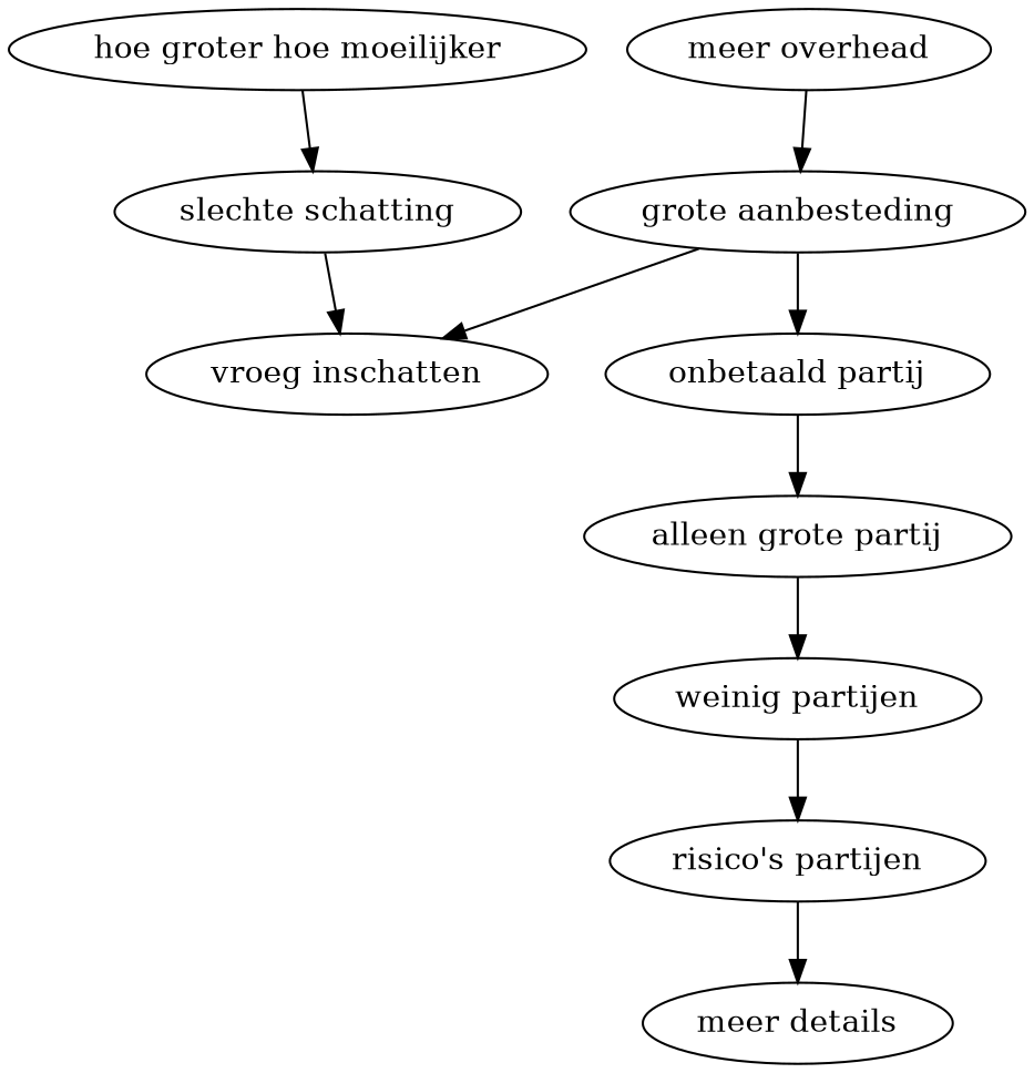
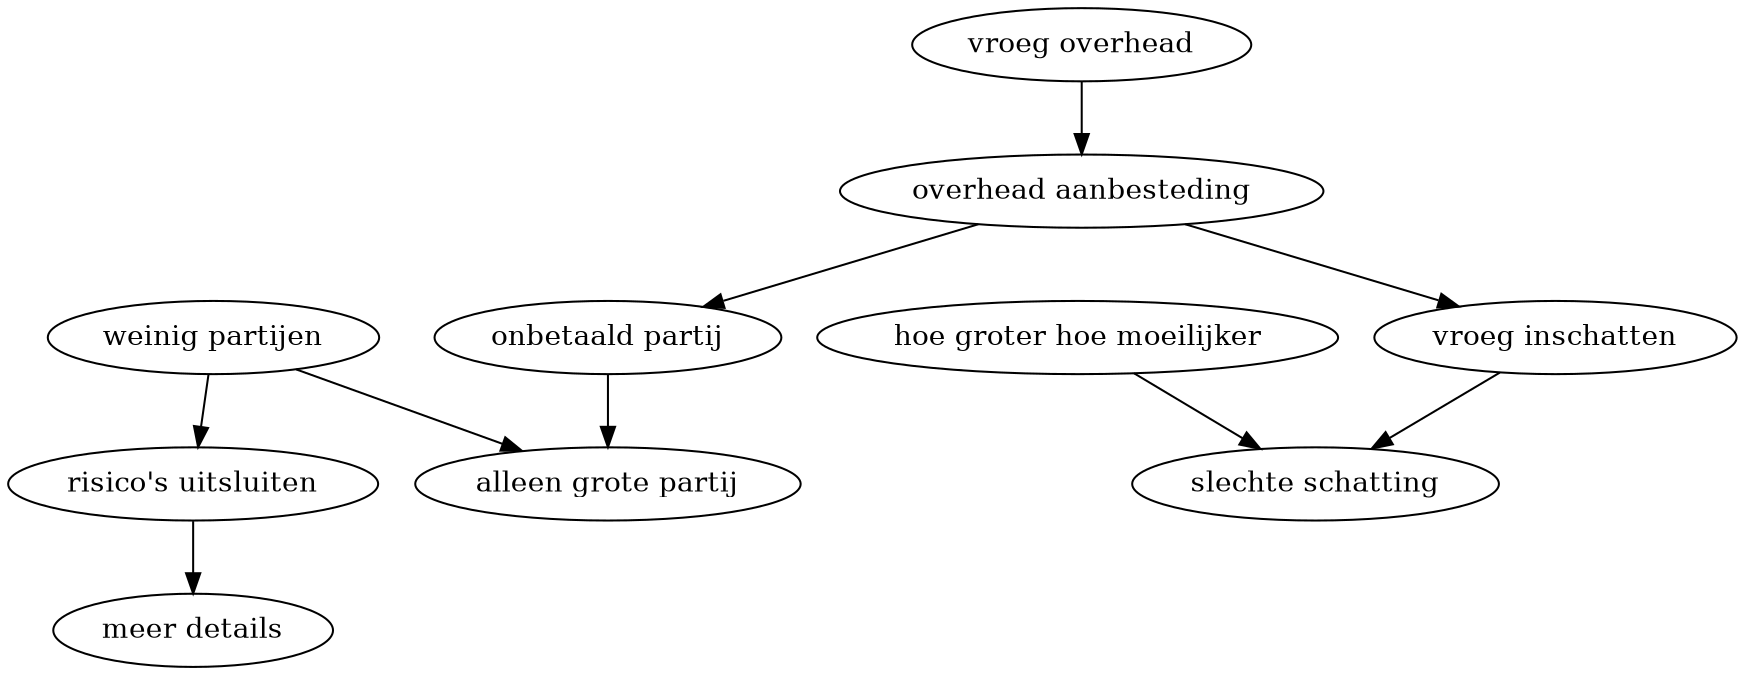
  digraph {
    n1 [label="onbetaald partij"]
-   "grote aanbesteding"
+   "grote aanbesteding" [label="overhead aanbesteding"]
    "vroeg inschatten"
    "alleen grote partij"
    "slechte schatting"
    "weinig partijen"
-   "risico's uitsluiten" [label="risico's partijen"]
+   "risico's uitsluiten"
    "meer details"
    "hoe groter hoe moeilijker"
-   "meer overhead"
+   "meer overhead" [label="vroeg overhead"]
    n1 -> "alleen grote partij"
    "grote aanbesteding" -> n1
    "grote aanbesteding" -> "vroeg inschatten"
-   "slechte schatting" -> "vroeg inschatten"
-   "alleen grote partij" -> "weinig partijen"
+   "vroeg inschatten" -> "slechte schatting"
+   "weinig partijen" -> "alleen grote partij"
    "weinig partijen" -> "risico's uitsluiten"
    "risico's uitsluiten" -> "meer details"
    "hoe groter hoe moeilijker" -> "slechte schatting"
    "meer overhead" -> "grote aanbesteding"
  }
